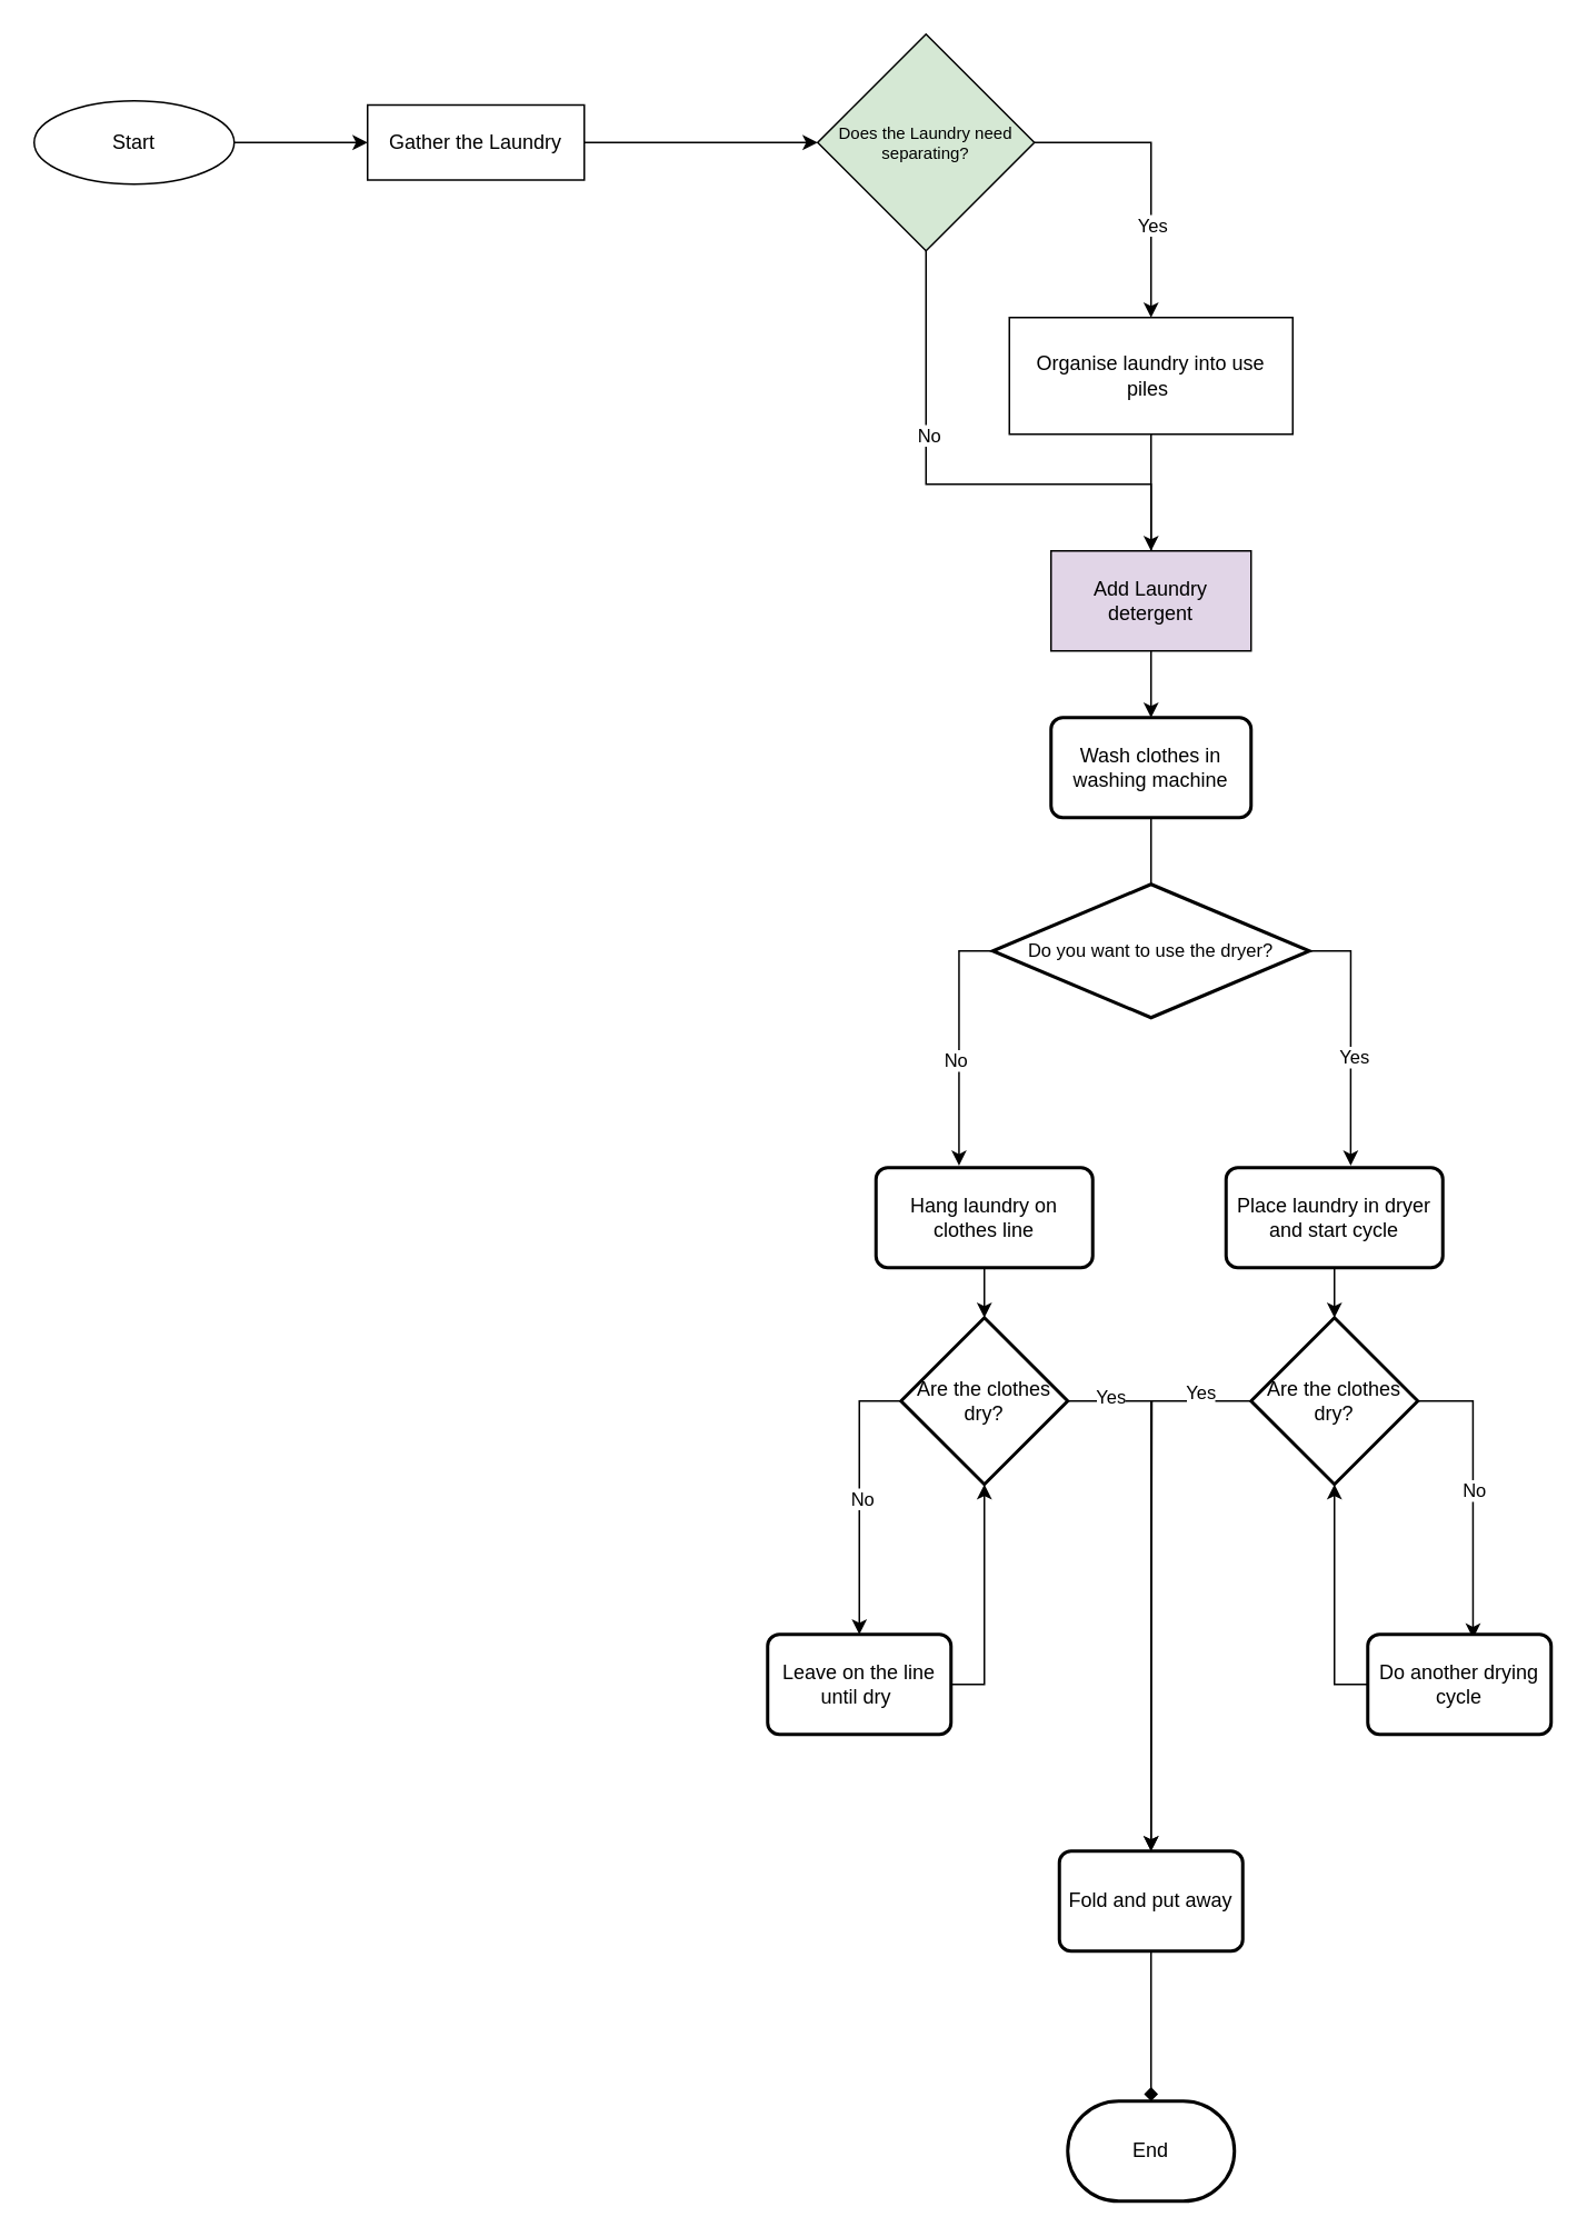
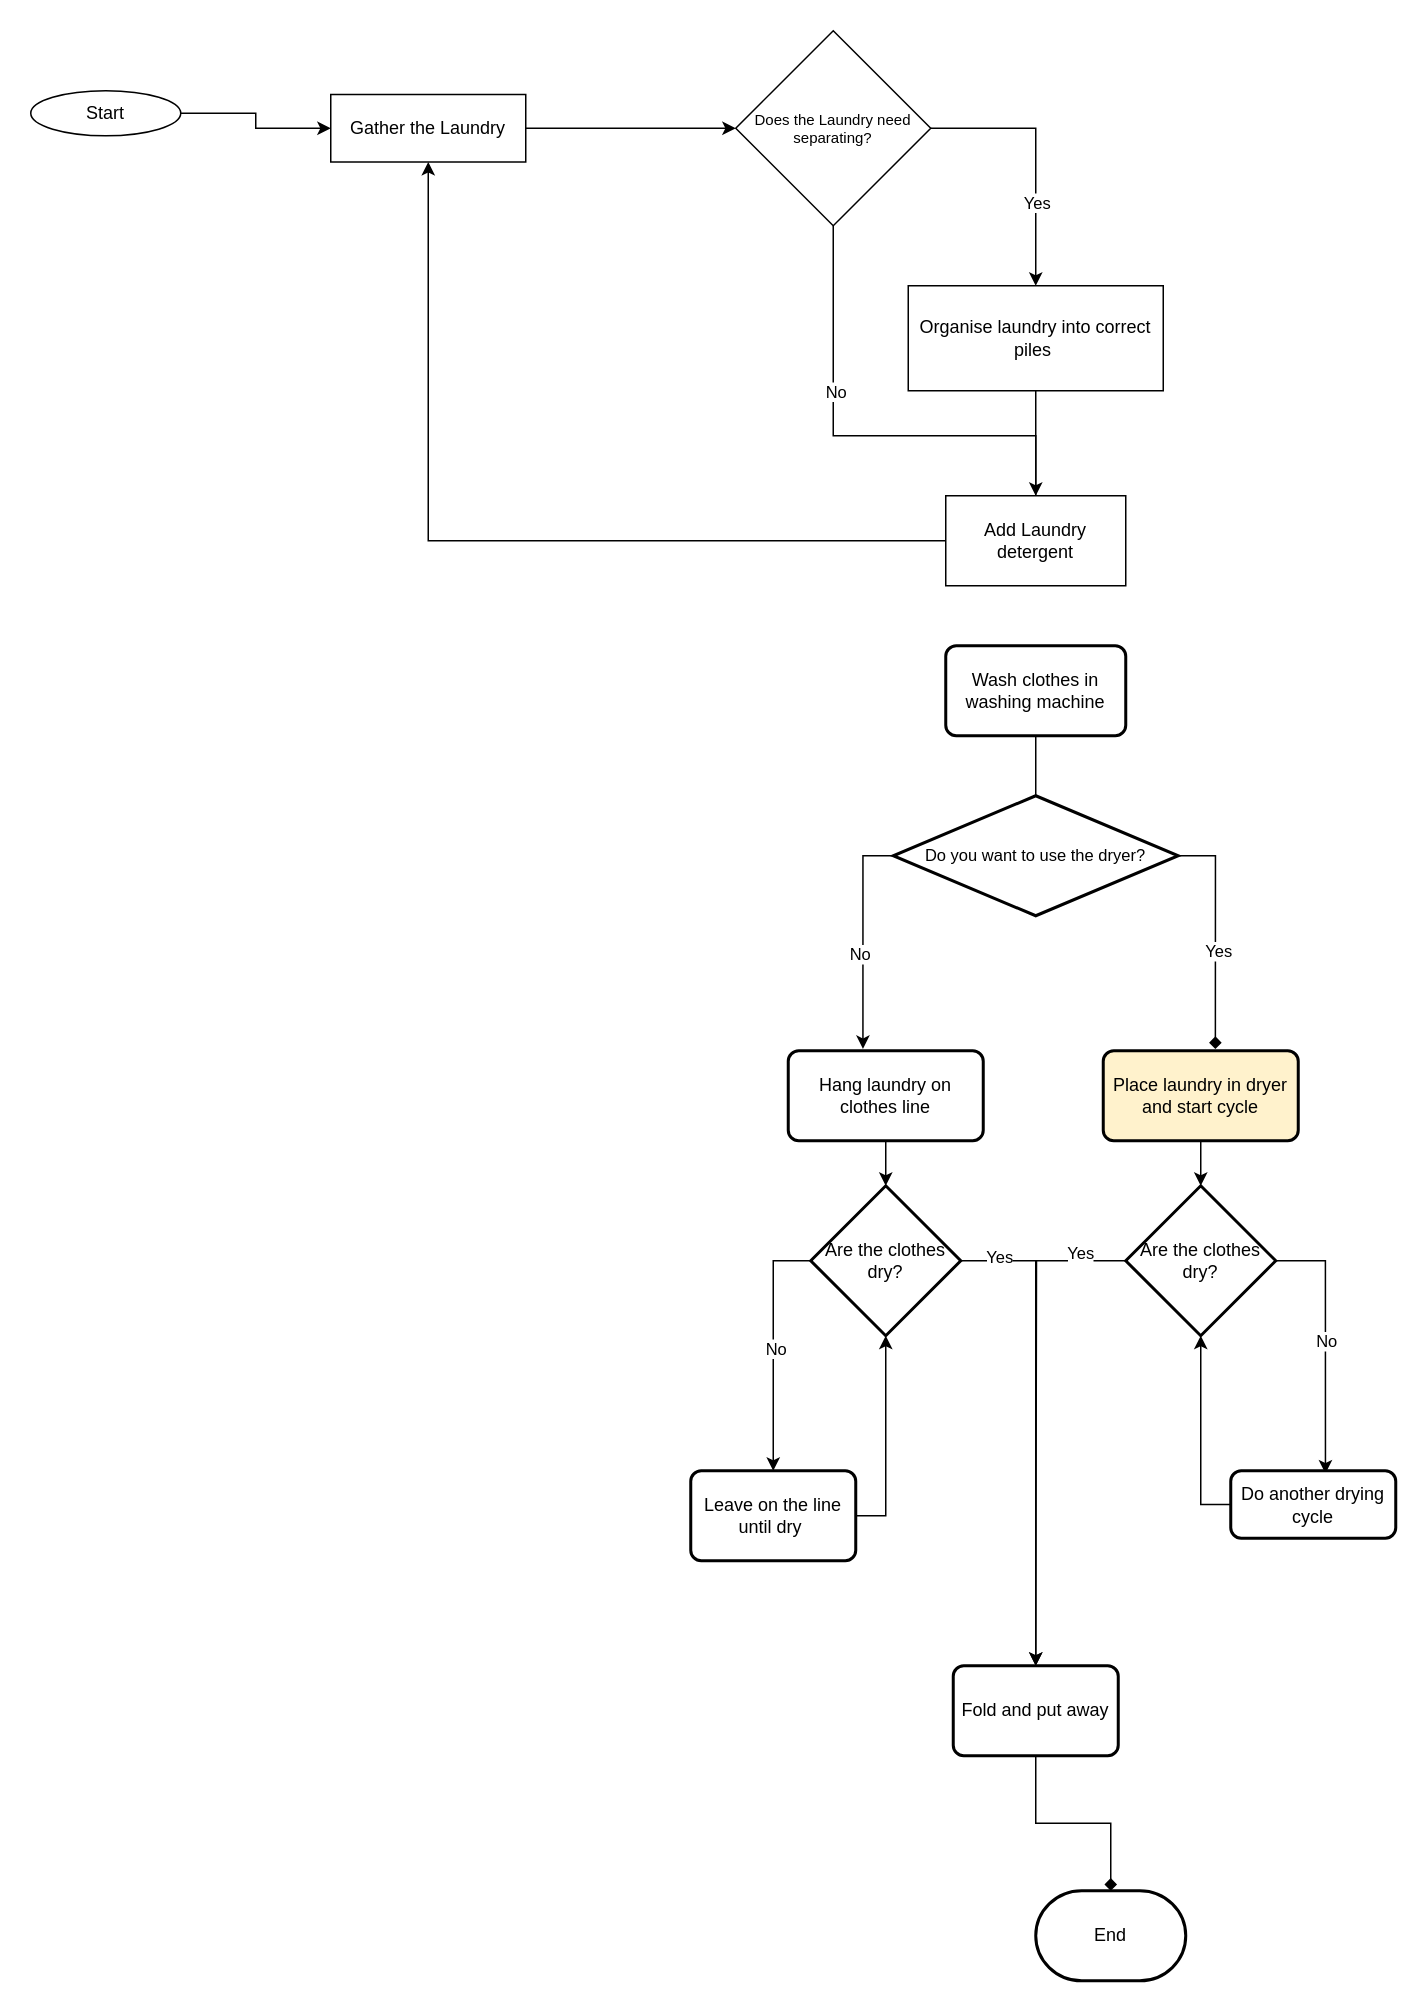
  <mxCell id="0" />
  <mxCell id="1" parent="0" />
  <mxCell id="2" style="edgeStyle=orthogonalEdgeStyle;rounded=0;orthogonalLoop=1;jettySize=auto;html=1;" parent="1" source="3" target="5" edge="1"><mxGeometry relative="1" as="geometry"><mxPoint x="220" y="185" as="targetPoint" /></mxGeometry></mxCell>
- <mxCell id="3" value="Start" style="ellipse;whiteSpace=wrap;html=1;" parent="1" vertex="1"><mxGeometry x="20" y="60" width="120" height="50" as="geometry" /></mxCell>
+ <mxCell id="3" value="Start" style="ellipse;whiteSpace=wrap;html=1;" parent="1" vertex="1"><mxGeometry x="20" y="60" width="100" height="30" as="geometry" /></mxCell>
  <mxCell id="4" style="edgeStyle=orthogonalEdgeStyle;rounded=0;orthogonalLoop=1;jettySize=auto;html=1;" parent="1" source="5" target="10" edge="1"><mxGeometry relative="1" as="geometry"><mxPoint x="460" y="185" as="targetPoint" /></mxGeometry></mxCell>
  <mxCell id="5" value="Gather the Laundry" style="rounded=0;whiteSpace=wrap;html=1;" parent="1" vertex="1"><mxGeometry x="220" y="62.5" width="130" height="45" as="geometry" /></mxCell>
  <mxCell id="6" style="edgeStyle=orthogonalEdgeStyle;rounded=0;orthogonalLoop=1;jettySize=auto;html=1;exitX=0.5;exitY=1;exitDx=0;exitDy=0;" edge="1" parent="1" source="10"><mxGeometry relative="1" as="geometry"><mxPoint x="485" y="260" as="sourcePoint" /><mxPoint x="690" y="340" as="targetPoint" /><Array as="points"><mxPoint x="555" y="290" /><mxPoint x="690" y="290" /></Array></mxGeometry></mxCell>
  <mxCell id="7" value="No" style="edgeLabel;html=1;align=center;verticalAlign=middle;resizable=0;points=[];" vertex="1" connectable="0" parent="6"><mxGeometry x="-0.321" y="1" relative="1" as="geometry"><mxPoint as="offset" /></mxGeometry></mxCell>
  <mxCell id="8" style="edgeStyle=orthogonalEdgeStyle;rounded=0;orthogonalLoop=1;jettySize=auto;html=1;entryX=0.5;entryY=0;entryDx=0;entryDy=0;exitX=1;exitY=0.5;exitDx=0;exitDy=0;" edge="1" parent="1" source="10" target="13"><mxGeometry relative="1" as="geometry" /></mxCell>
  <mxCell id="9" value="Yes" style="edgeLabel;html=1;align=center;verticalAlign=middle;resizable=0;points=[];" vertex="1" connectable="0" parent="8"><mxGeometry x="0.357" relative="1" as="geometry"><mxPoint as="offset" /></mxGeometry></mxCell>
- <mxCell id="10" value="Does the Laundry need separating?" style="rhombus;align=center;whiteSpace=wrap;html=1;labelBorderColor=none;fontSize=10;fillColor=#d5e8d4;" parent="1" vertex="1"><mxGeometry x="490" y="20" width="130" height="130" as="geometry" /></mxCell>
+ <mxCell id="10" value="Does the Laundry need separating?" style="rhombus;align=center;whiteSpace=wrap;html=1;labelBorderColor=none;fontSize=10;" parent="1" vertex="1"><mxGeometry x="490" y="20" width="130" height="130" as="geometry" /></mxCell>
  <mxCell id="11" style="edgeStyle=orthogonalEdgeStyle;rounded=0;orthogonalLoop=1;jettySize=auto;html=1;" parent="1" target="13" edge="1"><mxGeometry relative="1" as="geometry"><mxPoint x="670" y="200" as="sourcePoint" /></mxGeometry></mxCell>
  <mxCell id="12" style="edgeStyle=orthogonalEdgeStyle;rounded=0;orthogonalLoop=1;jettySize=auto;html=1;entryX=0.5;entryY=0;entryDx=0;entryDy=0;" edge="1" parent="1" source="13" target="38"><mxGeometry relative="1" as="geometry" /></mxCell>
- <mxCell id="13" value="Organise laundry into use piles&amp;nbsp;" style="rounded=0;whiteSpace=wrap;html=1;" parent="1" vertex="1"><mxGeometry x="605" y="190" width="170" height="70" as="geometry" /></mxCell>
+ <mxCell id="13" value="Organise laundry into correct piles&amp;nbsp;" style="rounded=0;whiteSpace=wrap;html=1;" parent="1" vertex="1"><mxGeometry x="605" y="190" width="170" height="70" as="geometry" /></mxCell>
  <mxCell id="14" style="edgeStyle=orthogonalEdgeStyle;rounded=0;orthogonalLoop=1;jettySize=auto;html=1;endArrow=none;" edge="1" parent="1" source="15" target="20"><mxGeometry relative="1" as="geometry" /></mxCell>
  <mxCell id="15" value="Wash clothes in washing machine" style="rounded=1;whiteSpace=wrap;html=1;absoluteArcSize=1;arcSize=14;strokeWidth=2;" parent="1" vertex="1"><mxGeometry x="630" y="430" width="120" height="60" as="geometry" /></mxCell>
  <mxCell id="16" style="edgeStyle=orthogonalEdgeStyle;rounded=0;orthogonalLoop=1;jettySize=auto;html=1;exitX=0;exitY=0.5;exitDx=0;exitDy=0;exitPerimeter=0;entryX=0.383;entryY=-0.02;entryDx=0;entryDy=0;entryPerimeter=0;" parent="1" source="20" target="23" edge="1"><mxGeometry relative="1" as="geometry"><mxPoint x="590" y="640" as="targetPoint" /></mxGeometry></mxCell>
  <mxCell id="17" value="No" style="edgeLabel;html=1;align=center;verticalAlign=middle;resizable=0;points=[];" vertex="1" connectable="0" parent="16"><mxGeometry x="0.151" y="-2" relative="1" as="geometry"><mxPoint as="offset" /></mxGeometry></mxCell>
- <mxCell id="18" style="edgeStyle=orthogonalEdgeStyle;rounded=0;orthogonalLoop=1;jettySize=auto;html=1;exitX=1;exitY=0.5;exitDx=0;exitDy=0;exitPerimeter=0;entryX=0.575;entryY=-0.02;entryDx=0;entryDy=0;entryPerimeter=0;" parent="1" source="20" target="21" edge="1"><mxGeometry relative="1" as="geometry"><mxPoint x="800" y="640" as="targetPoint" /></mxGeometry></mxCell>
+ <mxCell id="18" style="edgeStyle=orthogonalEdgeStyle;rounded=0;orthogonalLoop=1;jettySize=auto;html=1;exitX=1;exitY=0.5;exitDx=0;exitDy=0;exitPerimeter=0;entryX=0.575;entryY=-0.02;entryDx=0;entryDy=0;entryPerimeter=0;endArrow=diamond;" parent="1" source="20" target="21" edge="1"><mxGeometry relative="1" as="geometry"><mxPoint x="800" y="640" as="targetPoint" /></mxGeometry></mxCell>
  <mxCell id="19" value="Yes" style="edgeLabel;html=1;align=center;verticalAlign=middle;resizable=0;points=[];" vertex="1" connectable="0" parent="18"><mxGeometry x="0.152" y="2" relative="1" as="geometry"><mxPoint as="offset" /></mxGeometry></mxCell>
  <mxCell id="20" value="&lt;div style=&quot;font-size: 11px;&quot;&gt;&lt;span style=&quot;background-color: initial; font-size: 11px;&quot;&gt;&lt;font style=&quot;font-size: 11px;&quot;&gt;Do you want to use the dryer?&lt;/font&gt;&lt;/span&gt;&lt;/div&gt;" style="strokeWidth=2;html=1;shape=mxgraph.flowchart.decision;whiteSpace=wrap;align=center;verticalAlign=middle;fontSize=11;spacing=0;" parent="1" vertex="1"><mxGeometry x="595" y="530" width="190" height="80" as="geometry" /></mxCell>
- <mxCell id="21" value="Place laundry in dryer and start cycle" style="rounded=1;whiteSpace=wrap;html=1;absoluteArcSize=1;arcSize=14;strokeWidth=2;" parent="1" vertex="1"><mxGeometry x="735" y="700" width="130" height="60" as="geometry" /></mxCell>
+ <mxCell id="21" value="Place laundry in dryer and start cycle" style="rounded=1;whiteSpace=wrap;html=1;absoluteArcSize=1;arcSize=14;strokeWidth=2;fillColor=#fff2cc;" parent="1" vertex="1"><mxGeometry x="735" y="700" width="130" height="60" as="geometry" /></mxCell>
  <mxCell id="22" style="edgeStyle=orthogonalEdgeStyle;rounded=0;orthogonalLoop=1;jettySize=auto;html=1;" edge="1" parent="1" source="23" target="28"><mxGeometry relative="1" as="geometry" /></mxCell>
  <mxCell id="23" value="Hang laundry on clothes line" style="rounded=1;whiteSpace=wrap;html=1;absoluteArcSize=1;arcSize=14;strokeWidth=2;" parent="1" vertex="1"><mxGeometry x="525" y="700" width="130" height="60" as="geometry" /></mxCell>
  <mxCell id="24" style="edgeStyle=orthogonalEdgeStyle;rounded=0;orthogonalLoop=1;jettySize=auto;html=1;entryX=0.5;entryY=0;entryDx=0;entryDy=0;exitX=0;exitY=0.5;exitDx=0;exitDy=0;exitPerimeter=0;" edge="1" parent="1" source="28" target="41"><mxGeometry relative="1" as="geometry" /></mxCell>
  <mxCell id="25" value="No" style="edgeLabel;html=1;align=center;verticalAlign=middle;resizable=0;points=[];" vertex="1" connectable="0" parent="24"><mxGeometry x="0.011" y="1" relative="1" as="geometry"><mxPoint as="offset" /></mxGeometry></mxCell>
  <mxCell id="26" style="edgeStyle=orthogonalEdgeStyle;rounded=0;orthogonalLoop=1;jettySize=auto;html=1;" edge="1" parent="1" source="28"><mxGeometry relative="1" as="geometry"><mxPoint x="690" y="1110" as="targetPoint" /></mxGeometry></mxCell>
  <mxCell id="27" value="Yes" style="edgeLabel;html=1;align=center;verticalAlign=middle;resizable=0;points=[];" vertex="1" connectable="0" parent="26"><mxGeometry x="-0.845" y="3" relative="1" as="geometry"><mxPoint as="offset" /></mxGeometry></mxCell>
  <mxCell id="28" value="Are the clothes dry?" style="strokeWidth=2;html=1;shape=mxgraph.flowchart.decision;whiteSpace=wrap;" parent="1" vertex="1"><mxGeometry x="540" y="790" width="100" height="100" as="geometry" /></mxCell>
  <mxCell id="29" value="Fold and put away" style="rounded=1;whiteSpace=wrap;html=1;absoluteArcSize=1;arcSize=14;strokeWidth=2;" parent="1" vertex="1"><mxGeometry x="635" y="1110" width="110" height="60" as="geometry" /></mxCell>
- <mxCell id="30" value="End" style="strokeWidth=2;html=1;shape=mxgraph.flowchart.terminator;whiteSpace=wrap;" parent="1" vertex="1"><mxGeometry x="640" y="1260" width="100" height="60" as="geometry" /></mxCell>
+ <mxCell id="30" value="End" style="strokeWidth=2;html=1;shape=mxgraph.flowchart.terminator;whiteSpace=wrap;" parent="1" vertex="1"><mxGeometry x="690" y="1260" width="100" height="60" as="geometry" /></mxCell>
  <mxCell id="31" style="edgeStyle=orthogonalEdgeStyle;rounded=0;orthogonalLoop=1;jettySize=auto;html=1;entryX=0.5;entryY=0;entryDx=0;entryDy=0;" edge="1" parent="1" source="35" target="29"><mxGeometry relative="1" as="geometry"><mxPoint x="970" y="1020" as="targetPoint" /></mxGeometry></mxCell>
  <mxCell id="32" value="Yes" style="edgeLabel;html=1;align=center;verticalAlign=middle;resizable=0;points=[];" vertex="1" connectable="0" parent="31"><mxGeometry x="-0.82" y="-6" relative="1" as="geometry"><mxPoint x="-1" as="offset" /></mxGeometry></mxCell>
  <mxCell id="33" style="edgeStyle=orthogonalEdgeStyle;rounded=0;orthogonalLoop=1;jettySize=auto;html=1;entryX=0.574;entryY=0.041;entryDx=0;entryDy=0;entryPerimeter=0;exitX=1;exitY=0.5;exitDx=0;exitDy=0;exitPerimeter=0;" edge="1" parent="1" source="35" target="40"><mxGeometry relative="1" as="geometry"><mxPoint x="860" y="840" as="sourcePoint" /><mxPoint x="880" y="970" as="targetPoint" /></mxGeometry></mxCell>
  <mxCell id="34" value="No" style="edgeLabel;html=1;align=center;verticalAlign=middle;resizable=0;points=[];" vertex="1" connectable="0" parent="33"><mxGeometry x="-0.01" relative="1" as="geometry"><mxPoint as="offset" /></mxGeometry></mxCell>
  <mxCell id="35" value="Are the clothes dry?" style="strokeWidth=2;html=1;shape=mxgraph.flowchart.decision;whiteSpace=wrap;" vertex="1" parent="1"><mxGeometry x="750" y="790" width="100" height="100" as="geometry" /></mxCell>
  <mxCell id="36" style="edgeStyle=orthogonalEdgeStyle;rounded=0;orthogonalLoop=1;jettySize=auto;html=1;entryX=0.5;entryY=0;entryDx=0;entryDy=0;entryPerimeter=0;" edge="1" parent="1" source="21" target="35"><mxGeometry relative="1" as="geometry" /></mxCell>
- <mxCell id="37" style="edgeStyle=orthogonalEdgeStyle;rounded=0;orthogonalLoop=1;jettySize=auto;html=1;" edge="1" parent="1" source="38" target="15"><mxGeometry relative="1" as="geometry" /></mxCell>
- <mxCell id="38" value="Add Laundry detergent" style="whiteSpace=wrap;html=1;fillColor=#e1d5e7;" vertex="1" parent="1"><mxGeometry x="630" y="330" width="120" height="60" as="geometry" /></mxCell>
+ <mxCell id="37" style="edgeStyle=orthogonalEdgeStyle;rounded=0;orthogonalLoop=1;jettySize=auto;html=1;" edge="1" parent="1" source="38" target="5"><mxGeometry relative="1" as="geometry" /></mxCell>
+ <mxCell id="38" value="Add Laundry detergent" style="whiteSpace=wrap;html=1;" vertex="1" parent="1"><mxGeometry x="630" y="330" width="120" height="60" as="geometry" /></mxCell>
  <mxCell id="39" style="edgeStyle=orthogonalEdgeStyle;rounded=0;orthogonalLoop=1;jettySize=auto;html=1;exitX=0;exitY=0.5;exitDx=0;exitDy=0;entryX=0.5;entryY=1;entryDx=0;entryDy=0;entryPerimeter=0;" edge="1" parent="1" source="40" target="35"><mxGeometry relative="1" as="geometry"><mxPoint x="800" y="900" as="targetPoint" /></mxGeometry></mxCell>
- <mxCell id="40" value="Do another drying cycle" style="rounded=1;whiteSpace=wrap;html=1;absoluteArcSize=1;arcSize=14;strokeWidth=2;" vertex="1" parent="1"><mxGeometry x="820" y="980" width="110" height="60" as="geometry" /></mxCell>
+ <mxCell id="40" value="Do another drying cycle" style="rounded=1;whiteSpace=wrap;html=1;absoluteArcSize=1;arcSize=14;strokeWidth=2;" vertex="1" parent="1"><mxGeometry x="820" y="980" width="110" height="45" as="geometry" /></mxCell>
  <mxCell id="41" value="Leave on the line until dry&amp;nbsp;" style="rounded=1;whiteSpace=wrap;html=1;absoluteArcSize=1;arcSize=14;strokeWidth=2;" vertex="1" parent="1"><mxGeometry x="460" y="980" width="110" height="60" as="geometry" /></mxCell>
  <mxCell id="42" style="edgeStyle=orthogonalEdgeStyle;rounded=0;orthogonalLoop=1;jettySize=auto;html=1;entryX=0.5;entryY=1;entryDx=0;entryDy=0;entryPerimeter=0;exitX=1;exitY=0.5;exitDx=0;exitDy=0;" edge="1" parent="1" source="41" target="28"><mxGeometry relative="1" as="geometry" /></mxCell>
  <mxCell id="43" style="edgeStyle=orthogonalEdgeStyle;rounded=0;orthogonalLoop=1;jettySize=auto;html=1;entryX=0.5;entryY=0;entryDx=0;entryDy=0;entryPerimeter=0;endArrow=diamond;" edge="1" parent="1" source="29" target="30"><mxGeometry relative="1" as="geometry" /></mxCell>
